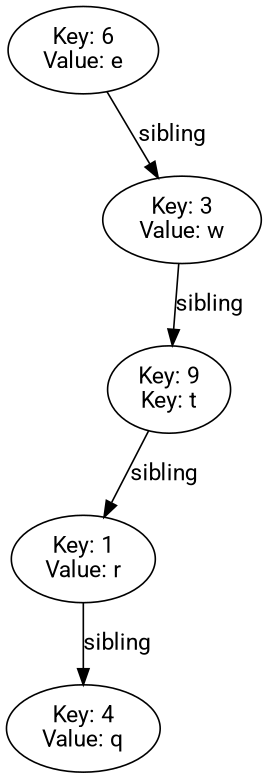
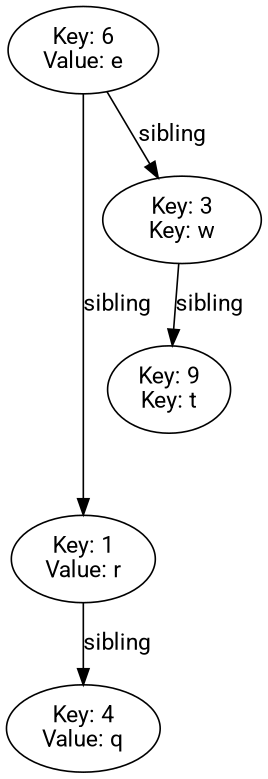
  digraph {
    fontname=Roboto
    node [fontname=Roboto]
    edge [fontname=Roboto]
    n1 [label="Key: 1\nValue: r"]
    n2 [label="Key: 4\nValue: q"]
    n3 [label="Key: 6\nValue: e"]
-   n4 [label="Key: 3\nValue: w"]
+   n4 [label="Key: 3\nKey: w"]
    n5 [label="Key: 9\nKey: t"]
    n1 -> n2 [label=sibling]
    n3 -> n4 [label=sibling]
    n4 -> n5 [label=sibling]
-   n5 -> n1 [label=sibling]
+   n3 -> n1 [label=sibling]
  }
